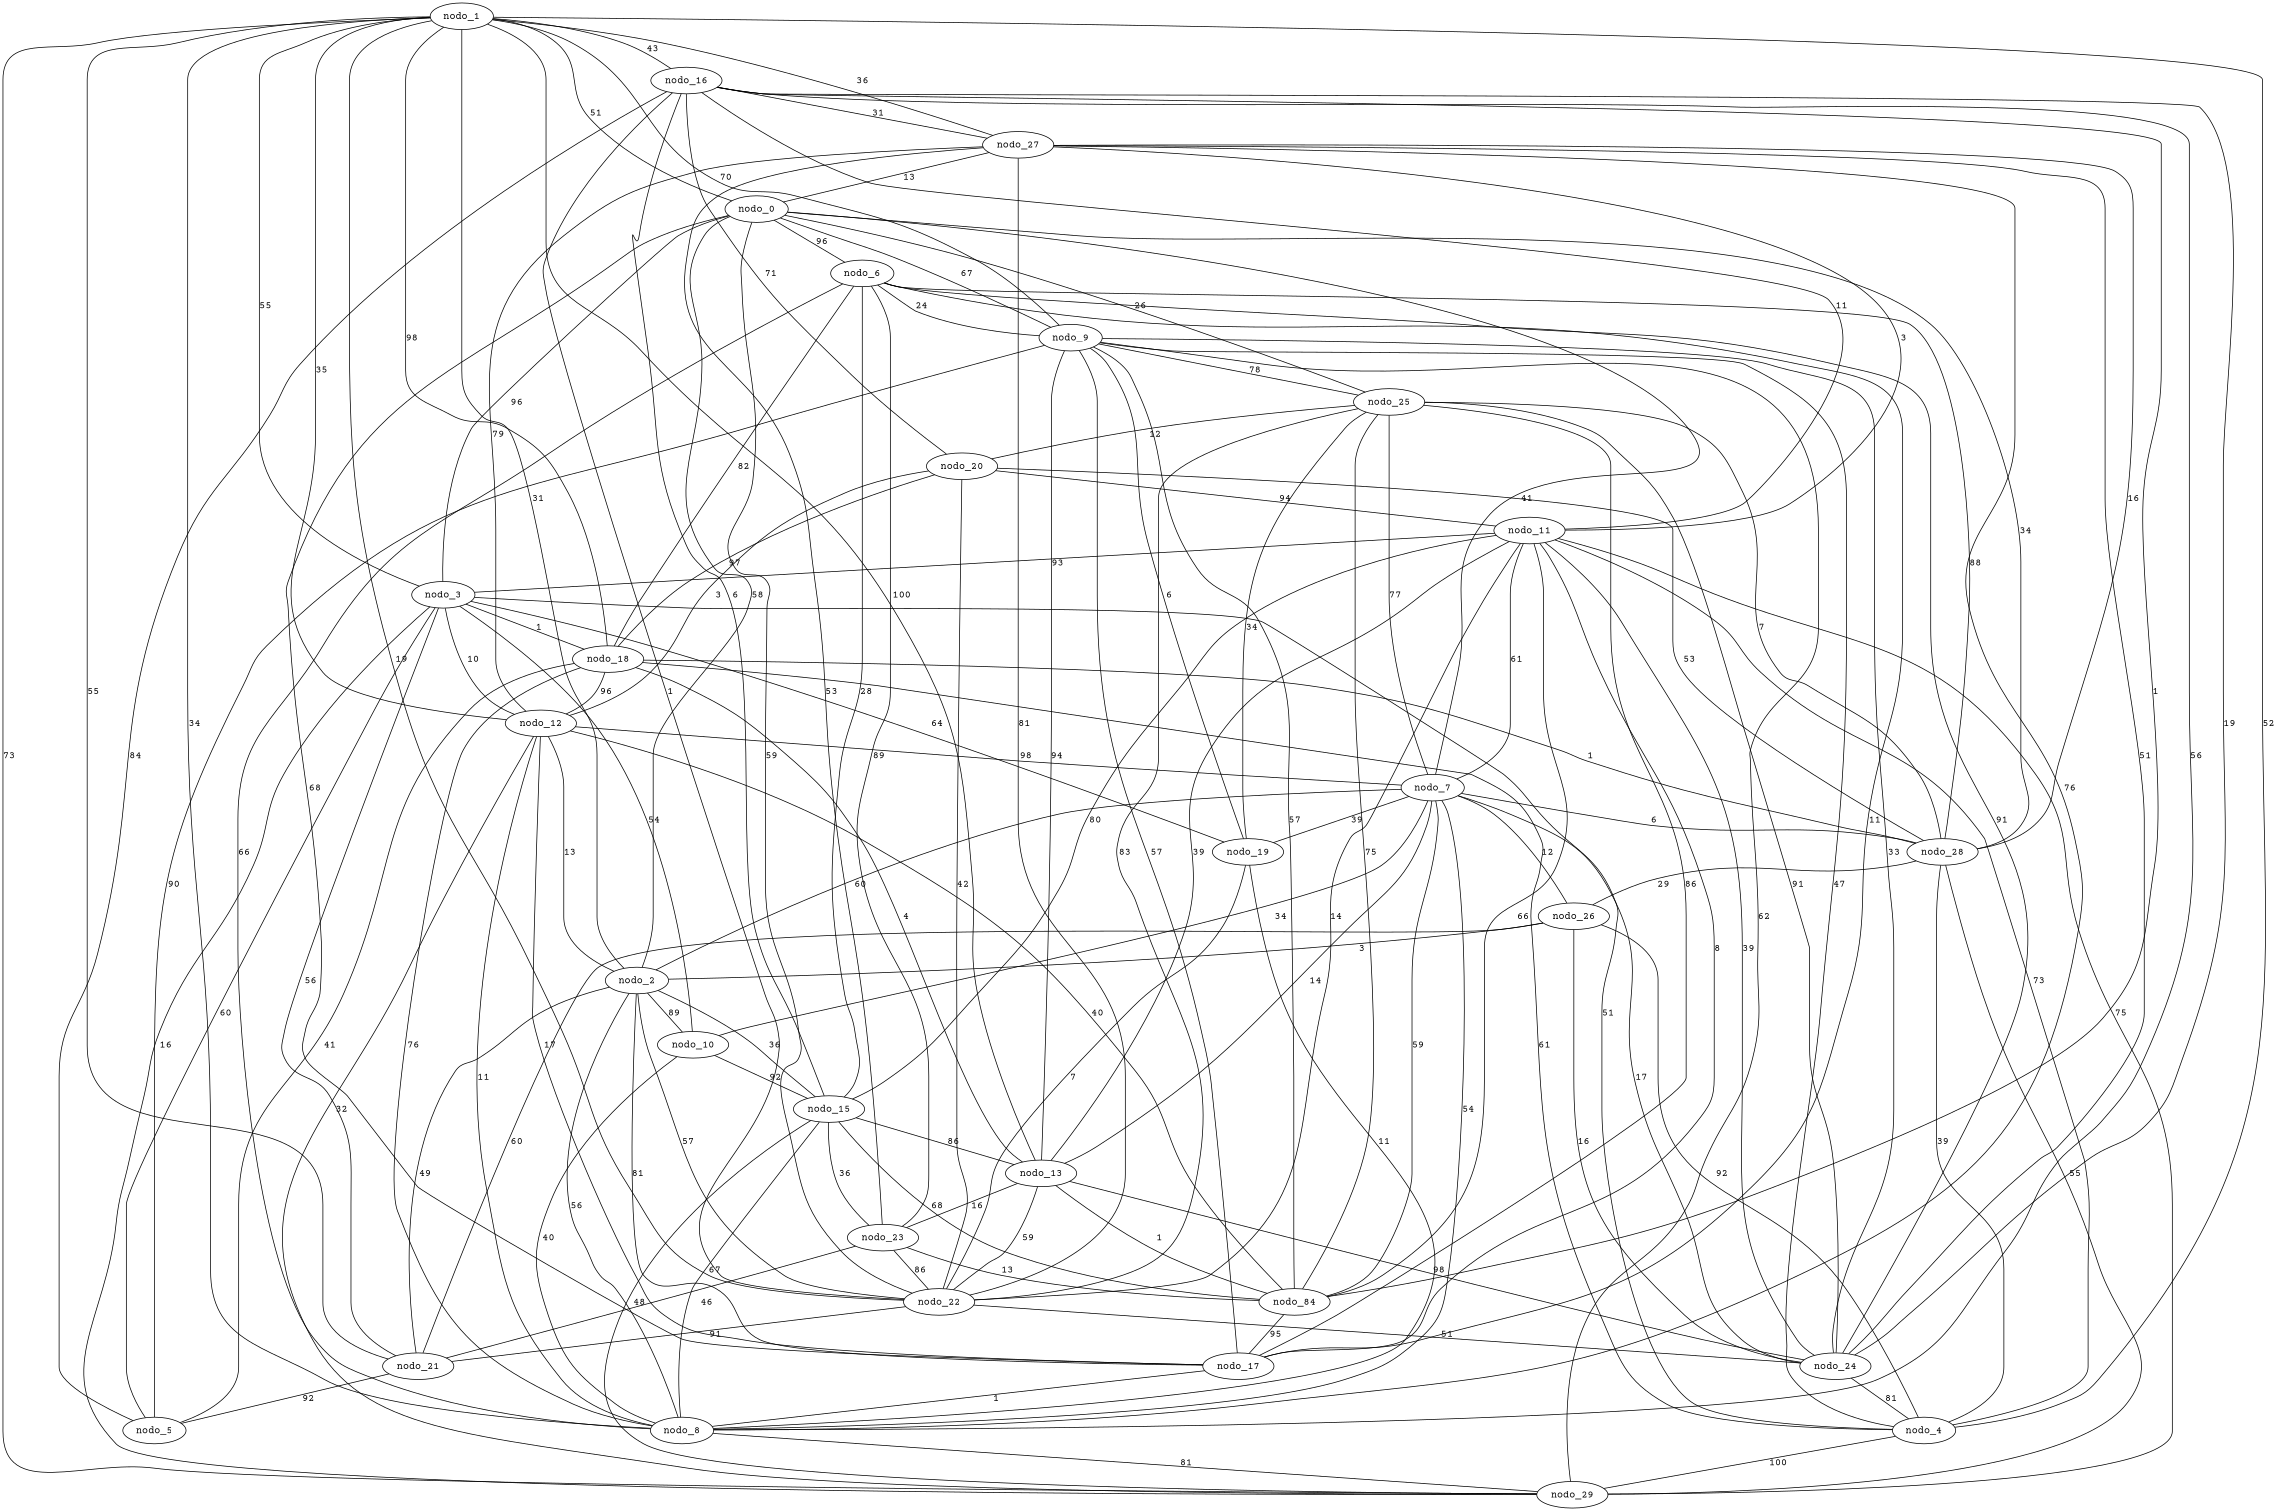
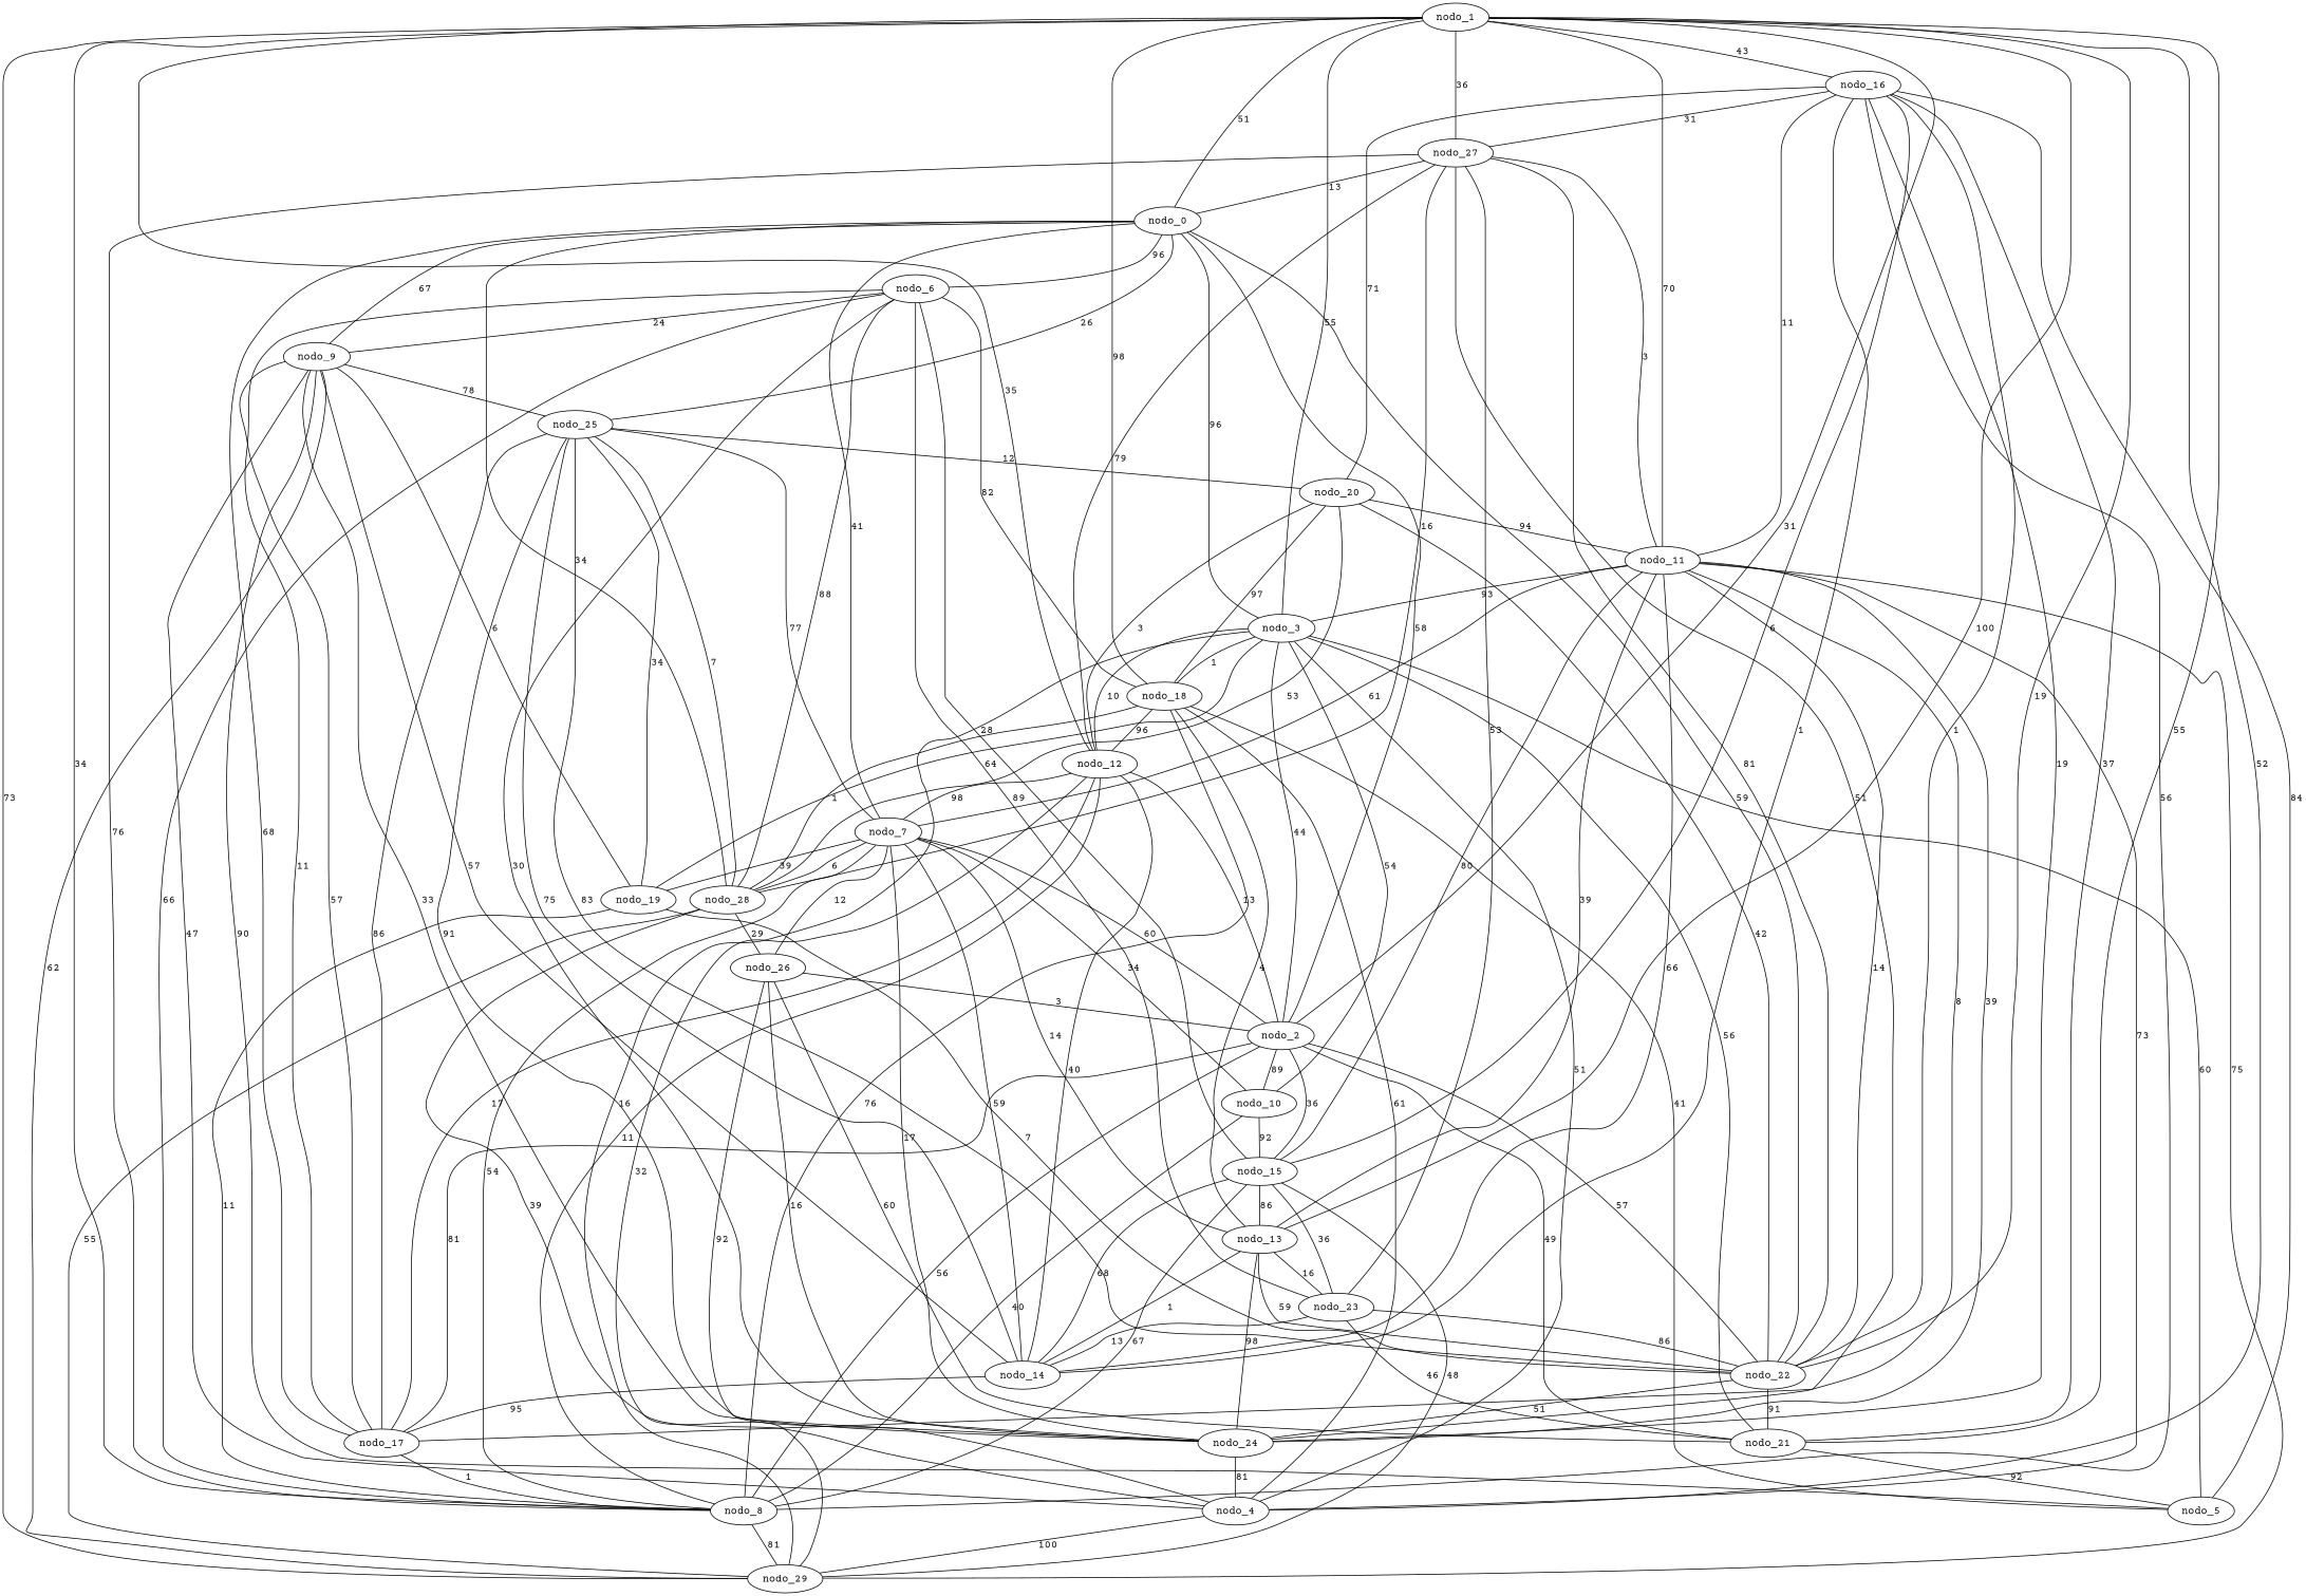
  graph {
    fontname="Courier Prime"
    node [fontname="Courier Prime"]
    edge [fontname="Courier Prime" weight=1]
    nodo_1
    nodo_29
    nodo_16
    nodo_9
    nodo_18
    nodo_12
    nodo_3
    nodo_8
    nodo_27
    nodo_20
    nodo_11
    nodo_15
    nodo_25
    nodo_24
    nodo_17
    nodo_28
    nodo_13
    nodo_2
-   nodo_14 [label=nodo_84]
+   nodo_14
    nodo_7
    nodo_4
    nodo_0
    nodo_21
    nodo_19
    nodo_10
    nodo_26
    nodo_22
    nodo_6
    nodo_5
    nodo_23
    nodo_1 -- nodo_29 [label=73 weight=73]
    nodo_1 -- nodo_16 [label=43 weight=43]
-   nodo_1 -- nodo_9 [label=70 weight=70]
+   nodo_1 -- nodo_11 [label=70 weight=70]
    nodo_1 -- nodo_18 [label=98 weight=98]
    nodo_1 -- nodo_12 [label=35 weight=35]
    nodo_1 -- nodo_3 [label=55 weight=55]
    nodo_1 -- nodo_8 [label=34 weight=34]
    nodo_16 -- nodo_27 [label=31 weight=31]
    nodo_16 -- nodo_20 [label=71 weight=71]
    nodo_16 -- nodo_11 [label=11 weight=11]
    nodo_16 -- nodo_15 [label=6 weight=6]
    nodo_9 -- nodo_29 [label=62 weight=62]
    nodo_9 -- nodo_25 [label=78 weight=78]
    nodo_9 -- nodo_24 [label=33 weight=33]
    nodo_9 -- nodo_17 [label=57 weight=57]
    nodo_18 -- nodo_12 [label=96 weight=96]
    nodo_18 -- nodo_20 [label=97 weight=97]
    nodo_18 -- nodo_28 [label=1]
    nodo_18 -- nodo_13 [label=4 weight=4]
    nodo_12 -- nodo_29 [label=32 weight=32]
    nodo_12 -- nodo_3 [label=10 weight=10]
    nodo_12 -- nodo_8 [label=11 weight=11]
    nodo_12 -- nodo_20 [label=3 weight=3]
    nodo_12 -- nodo_2 [label=13 weight=13]
    nodo_12 -- nodo_14 [label=40 weight=40]
    nodo_12 -- nodo_7 [label=98 weight=98]
    nodo_3 -- nodo_29 [label=16 weight=16]
    nodo_3 -- nodo_18 [label=1]
    nodo_3 -- nodo_4 [label=51 weight=51]
    nodo_3 -- nodo_0 [label=96 weight=96]
    nodo_3 -- nodo_21 [label=56 weight=56]
    nodo_3 -- nodo_19 [label=64 weight=64]
    nodo_3 -- nodo_10 [label=54 weight=54]
    nodo_8 -- nodo_29 [label=81 weight=81]
    nodo_8 -- nodo_16 [label=56 weight=56]
    nodo_8 -- nodo_18 [label=76 weight=76]
    nodo_8 -- nodo_15 [label=67 weight=67]
    nodo_8 -- nodo_7 [label=54 weight=54]
    nodo_8 -- nodo_10 [label=40 weight=40]
    nodo_27 -- nodo_1 [label=36 weight=36]
    nodo_27 -- nodo_12 [label=79 weight=79]
    nodo_27 -- nodo_8 [label=76 weight=76]
    nodo_27 -- nodo_11 [label=3 weight=3]
    nodo_27 -- nodo_24 [label=51 weight=51]
    nodo_27 -- nodo_0 [label=13 weight=13]
    nodo_20 -- nodo_11 [label=94 weight=94]
    nodo_20 -- nodo_22 [label=42 weight=42]
    nodo_11 -- nodo_29 [label=75 weight=75]
    nodo_11 -- nodo_3 [label=93 weight=93]
    nodo_11 -- nodo_15 [label=80 weight=80]
    nodo_11 -- nodo_17 [label=8 weight=8]
    nodo_11 -- nodo_14 [label=66 weight=66]
    nodo_11 -- nodo_7 [label=61 weight=61]
    nodo_11 -- nodo_4 [label=73 weight=73]
    nodo_11 -- nodo_22 [label=14 weight=14]
    nodo_15 -- nodo_29 [label=48 weight=48]
    nodo_15 -- nodo_13 [label=86 weight=86]
    nodo_15 -- nodo_2 [label=36 weight=36]
    nodo_15 -- nodo_14 [label=68 weight=68]
    nodo_25 -- nodo_20 [label=12 weight=12]
    nodo_25 -- nodo_24 [label=91 weight=91]
    nodo_25 -- nodo_0 [label=26 weight=26]
    nodo_25 -- nodo_22 [label=83 weight=83]
    nodo_24 -- nodo_16 [label=19 weight=19]
    nodo_24 -- nodo_11 [label=39 weight=39]
    nodo_24 -- nodo_13 [label=98 weight=98]
    nodo_24 -- nodo_7 [label=17 weight=17]
    nodo_24 -- nodo_4 [label=81 weight=81]
    nodo_24 -- nodo_26 [label=16 weight=16]
-   nodo_24 -- nodo_6 [label=91 weight=30]
+   nodo_24 -- nodo_6 [label=30 weight=30]
    nodo_17 -- nodo_12 [label=17 weight=17]
    nodo_17 -- nodo_8 [label=1]
    nodo_17 -- nodo_25 [label=86 weight=86]
    nodo_28 -- nodo_29 [label=55 weight=55]
    nodo_28 -- nodo_27 [label=16 weight=16]
    nodo_28 -- nodo_20 [label=53 weight=53]
    nodo_28 -- nodo_25 [label=7 weight=7]
    nodo_28 -- nodo_4 [label=39 weight=39]
    nodo_28 -- nodo_0 [label=34 weight=34]
    nodo_28 -- nodo_26 [label=29 weight=29]
    nodo_13 -- nodo_1 [label=100 weight=100]
-   nodo_13 -- nodo_9 [label=94 weight=94]
    nodo_13 -- nodo_11 [label=39 weight=39]
    nodo_13 -- nodo_7 [label=14 weight=14]
    nodo_13 -- nodo_23 [label=16 weight=26]
    nodo_2 -- nodo_1 [label=31 weight=31]
+   nodo_2 -- nodo_3 [label=44 weight=44]
    nodo_2 -- nodo_8 [label=56 weight=56]
    nodo_2 -- nodo_17 [label=81 weight=81]
    nodo_2 -- nodo_7 [label=60 weight=60]
    nodo_2 -- nodo_10 [label=89 weight=89]
    nodo_14 -- nodo_16 [label=1]
    nodo_14 -- nodo_9 [label=57 weight=57]
    nodo_14 -- nodo_25 [label=75 weight=75]
    nodo_14 -- nodo_17 [label=95 weight=95]
    nodo_14 -- nodo_13 [label=1]
    nodo_14 -- nodo_7 [label=59 weight=59]
    nodo_7 -- nodo_25 [label=77 weight=77]
    nodo_7 -- nodo_28 [label=6 weight=6]
    nodo_7 -- nodo_19 [label=39 weight=39]
    nodo_7 -- nodo_10 [label=34 weight=34]
    nodo_7 -- nodo_26 [label=12 weight=12]
    nodo_4 -- nodo_1 [label=52 weight=52]
    nodo_4 -- nodo_29 [label=100 weight=100]
    nodo_4 -- nodo_9 [label=47 weight=47]
    nodo_4 -- nodo_18 [label=61 weight=61]
    nodo_4 -- nodo_26 [label=92 weight=92]
    nodo_0 -- nodo_1 [label=51 weight=51]
    nodo_0 -- nodo_9 [label=67 weight=67]
    nodo_0 -- nodo_17 [label=68 weight=68]
    nodo_0 -- nodo_2 [label=58 weight=58]
    nodo_0 -- nodo_7 [label=41 weight=41]
    nodo_0 -- nodo_6 [label=96 weight=96]
    nodo_21 -- nodo_1 [label=55 weight=55]
+   nodo_21 -- nodo_16 [label=37 weight=37]
    nodo_21 -- nodo_2 [label=49 weight=49]
    nodo_21 -- nodo_5 [label=92 weight=92]
    nodo_21 -- nodo_23 [label=46 weight=46]
    nodo_19 -- nodo_9 [label=6 weight=6]
    nodo_19 -- nodo_8 [label=11 weight=25]
    nodo_19 -- nodo_25 [label=34 weight=34]
    nodo_19 -- nodo_22 [label=7 weight=7]
    nodo_10 -- nodo_15 [label=92 weight=92]
    nodo_26 -- nodo_2 [label=3 weight=3]
    nodo_26 -- nodo_21 [label=60 weight=60]
    nodo_22 -- nodo_1 [label=19 weight=19]
    nodo_22 -- nodo_16 [label=1]
    nodo_22 -- nodo_27 [label=81 weight=81]
    nodo_22 -- nodo_24 [label=51 weight=51]
    nodo_22 -- nodo_13 [label=59 weight=59]
    nodo_22 -- nodo_2 [label=57 weight=57]
    nodo_22 -- nodo_0 [label=59 weight=59]
    nodo_22 -- nodo_21 [label=91 weight=91]
    nodo_6 -- nodo_9 [label=24 weight=24]
    nodo_6 -- nodo_18 [label=82 weight=82]
    nodo_6 -- nodo_8 [label=66 weight=66]
    nodo_6 -- nodo_15 [label=28 weight=28]
    nodo_6 -- nodo_17 [label=11 weight=11]
    nodo_6 -- nodo_28 [label=88 weight=88]
    nodo_6 -- nodo_23 [label=89 weight=89]
    nodo_5 -- nodo_16 [label=84 weight=84]
    nodo_5 -- nodo_9 [label=90 weight=90]
    nodo_5 -- nodo_18 [label=41 weight=41]
    nodo_5 -- nodo_3 [label=60 weight=60]
    nodo_23 -- nodo_27 [label=53 weight=53]
    nodo_23 -- nodo_15 [label=36 weight=36]
    nodo_23 -- nodo_14 [label=13 weight=13]
    nodo_23 -- nodo_22 [label=86 weight=86]
  }
